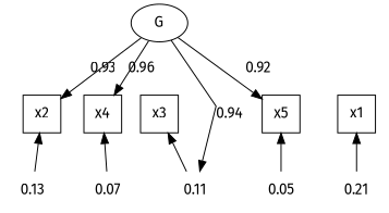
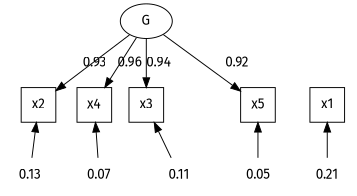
  digraph {
    fontname="Fira Sans"
    splines=FALSE
    node [fontname="Fira Sans" shape=square]
    edge [fontname="Fira Sans"]
    G [shape=""]
    x1
    x2
    x3
    x4
    x5
    n7 [label=0.21 shape=plaintext]
    n8 [label=0.13 shape=plaintext]
    n9 [label=0.11 shape=plaintext]
    n10 [label=0.07 shape=plaintext]
    n11 [label=0.05 shape=plaintext]
    subgraph sub_1 {
      rank=min
      G
    }
    subgraph sub_2 {
      rank=same
      x1
      x2
      x3
      x4
      x5
    }
    subgraph sub_3 {
      rank=max
      n7
      n8
      n9
      n10
      n11
    }
    G -> x2 [label=0.93]
-   G -> n9 [label=0.94]
+   G -> x3 [label=0.94]
    G -> x4 [label=0.96]
    G -> x5 [label=0.92]
    n7 -> x1
    n8 -> x2
    n9 -> x3
    n10 -> x4
    n11 -> x5
  }
